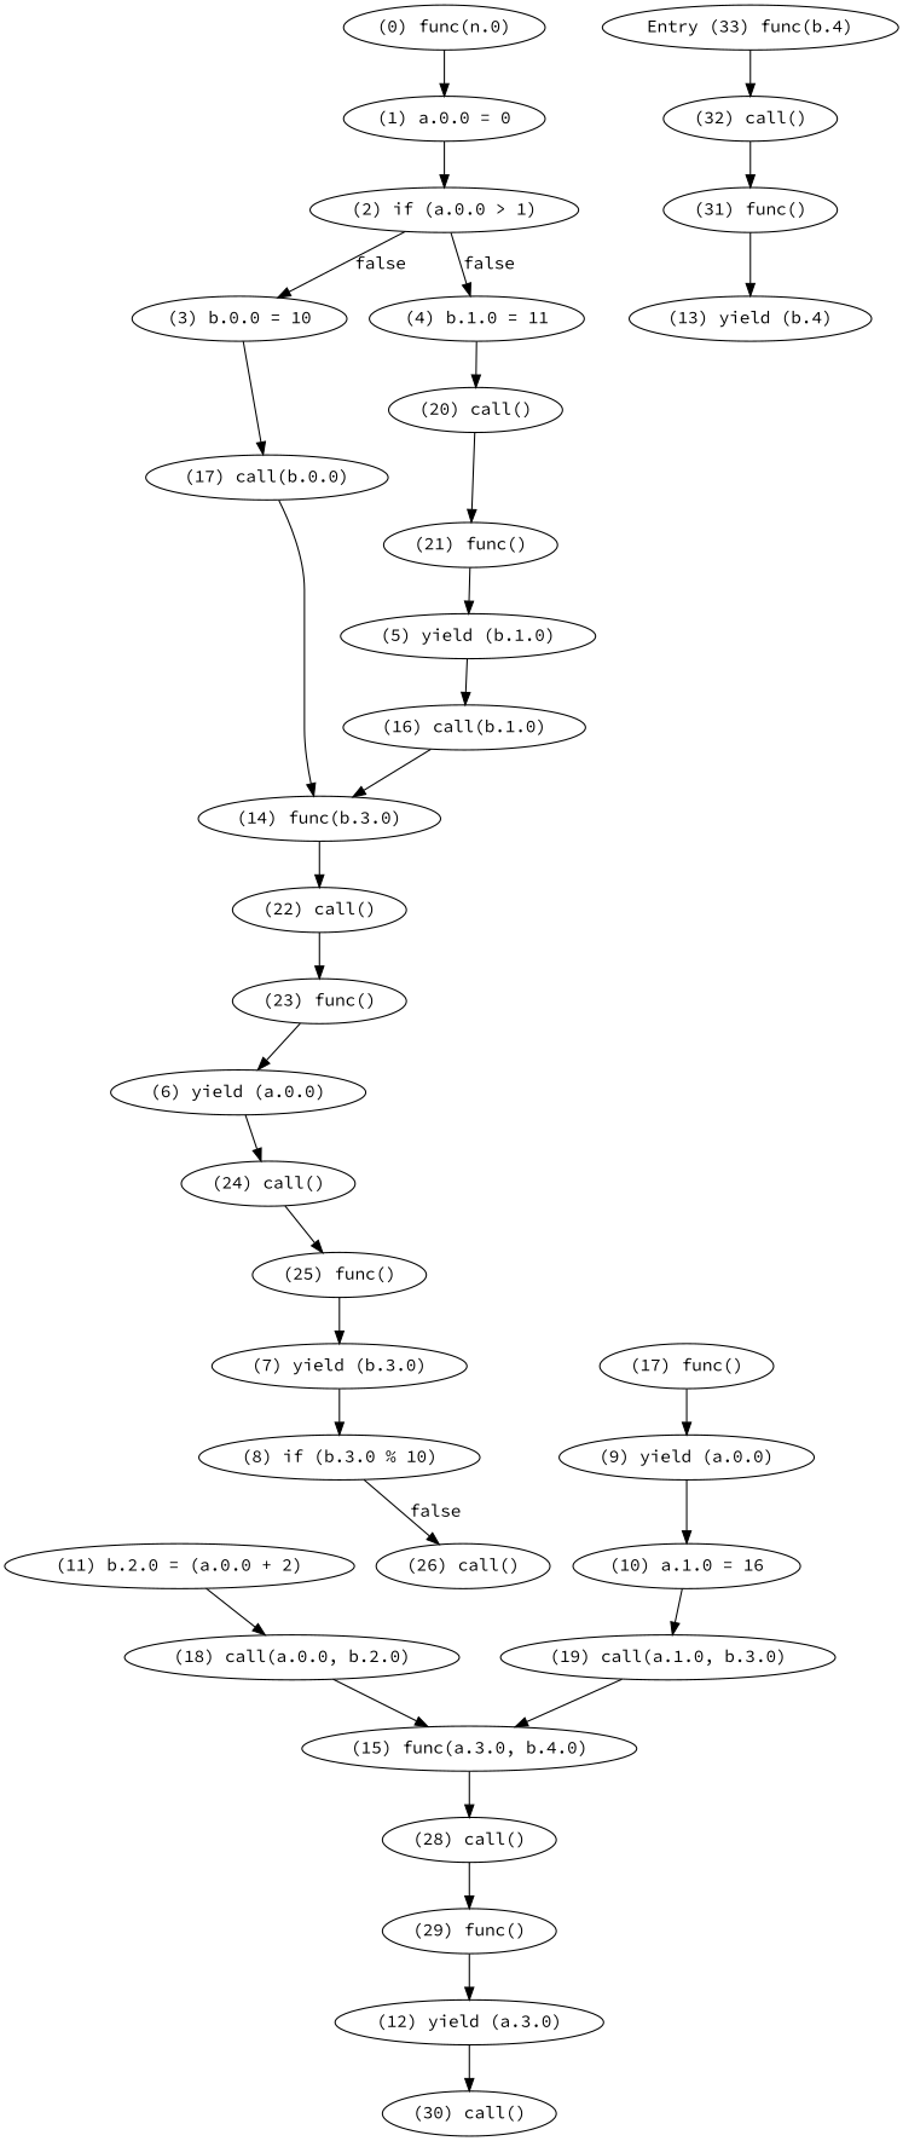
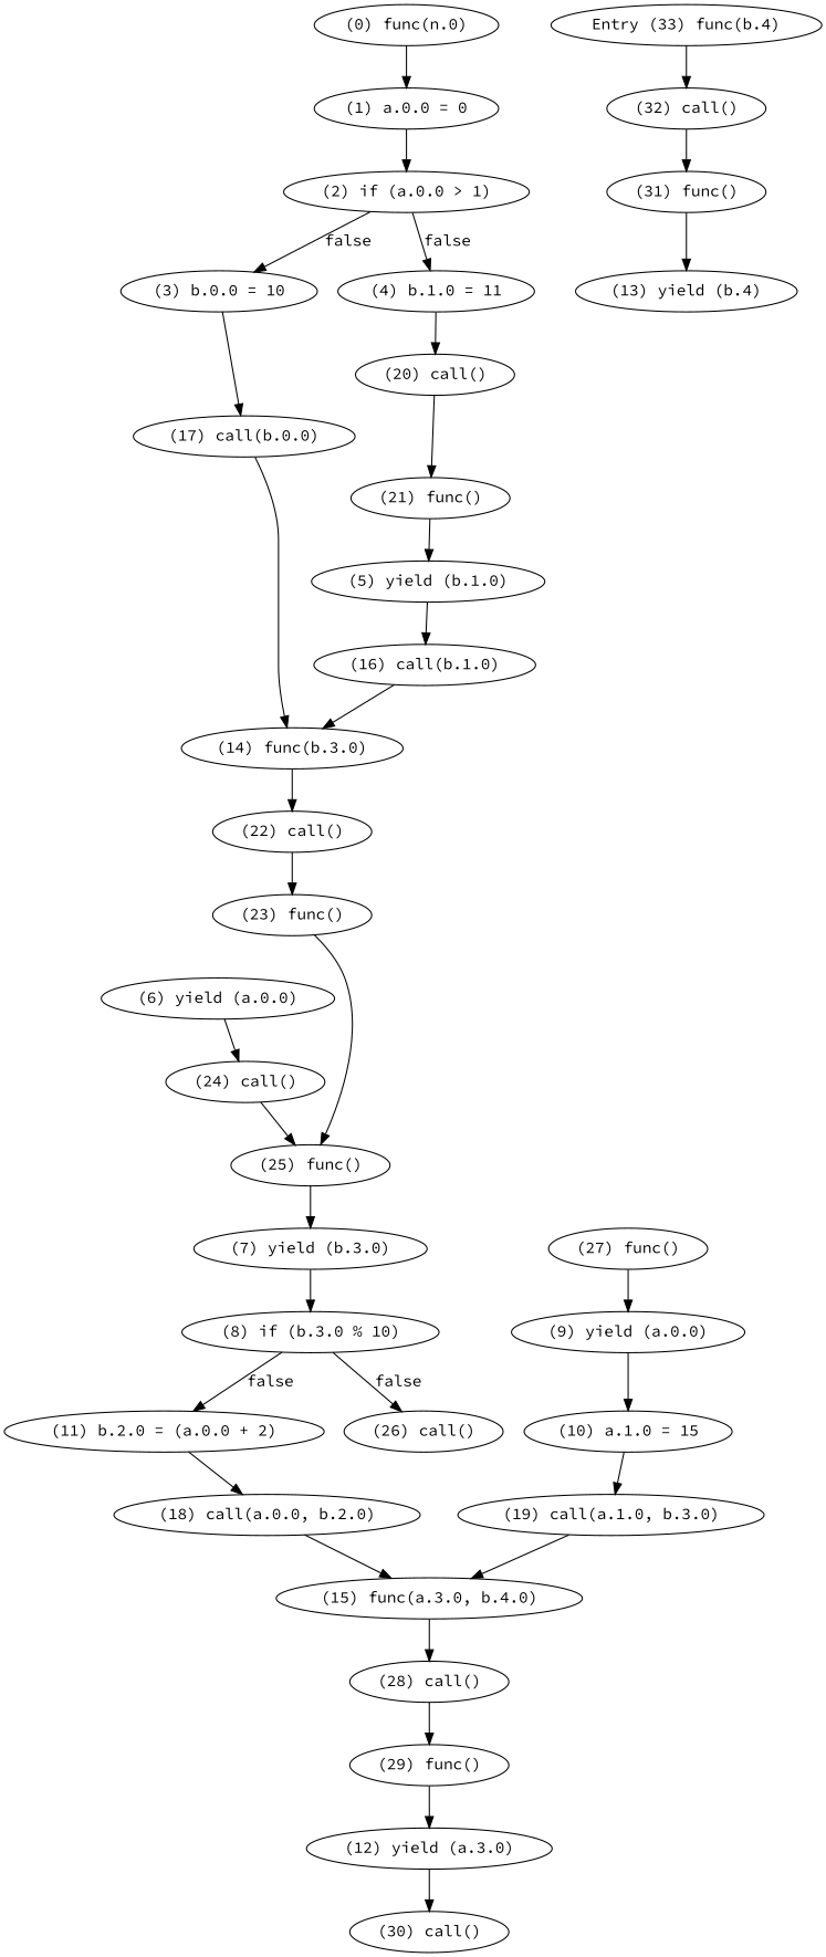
  digraph {
    fontname="Source Code Pro"
    node [fontname="Source Code Pro"]
    edge [fontname="Source Code Pro"]
    n1 [label="(0) func(n.0)"]
    n2 [label="(1) a.0.0 = 0"]
    n3 [label="(2) if (a.0.0 > 1)"]
    n4 [label="(3) b.0.0 = 10"]
    n5 [label="(4) b.1.0 = 11"]
    n6 [label="(17) call(b.0.0)"]
    n7 [label="(20) call()"]
    n8 [label="(14) func(b.3.0)"]
    n9 [label="(21) func()"]
    n10 [label="(5) yield (b.1.0)"]
    n11 [label="(16) call(b.1.0)"]
    n12 [label="(6) yield (a.0.0)"]
    n13 [label="(24) call()"]
    n14 [label="(25) func()"]
    n15 [label="(7) yield (b.3.0)"]
    n16 [label="(8) if (b.3.0 % 10)"]
    n17 [label="(11) b.2.0 = (a.0.0 + 2)"]
    n18 [label="(26) call()"]
    n19 [label="(18) call(a.0.0, b.2.0)"]
    n20 [label="(9) yield (a.0.0)"]
-   n21 [label="(10) a.1.0 = 16"]
+   n21 [label="(10) a.1.0 = 15"]
    n22 [label="(19) call(a.1.0, b.3.0)"]
    n23 [label="(15) func(a.3.0, b.4.0)"]
    n24 [label="(12) yield (a.3.0)"]
    n25 [label="(30) call()"]
    n26 [label="(13) yield (b.4)"]
    n27 [label="(22) call()"]
    n28 [label="(23) func()"]
    n29 [label="(28) call()"]
    n30 [label="(29) func()"]
-   n31 [label="(17) func()"]
+   n31 [label="(27) func()"]
    n32 [label="(31) func()"]
    n33 [label="(32) call()"]
    n34 [label="Entry (33) func(b.4)"]
    n1 -> n2
    n2 -> n3
    n3 -> n4 [label=false]
    n3 -> n5 [label=false]
    n4 -> n6
    n5 -> n7
    n6 -> n8
    n7 -> n9
    n8 -> n27
    n9 -> n10
    n10 -> n11
    n11 -> n8
    n12 -> n13
    n13 -> n14
    n14 -> n15
    n15 -> n16
+   n16 -> n17 [label=false]
    n16 -> n18 [label=false]
    n17 -> n19
    n19 -> n23
    n20 -> n21
    n21 -> n22
    n22 -> n23
    n23 -> n29
    n24 -> n25
    n27 -> n28
-   n28 -> n12
+   n28 -> n14
    n29 -> n30
    n30 -> n24
    n31 -> n20
    n32 -> n26
    n33 -> n32
    n34 -> n33
  }
